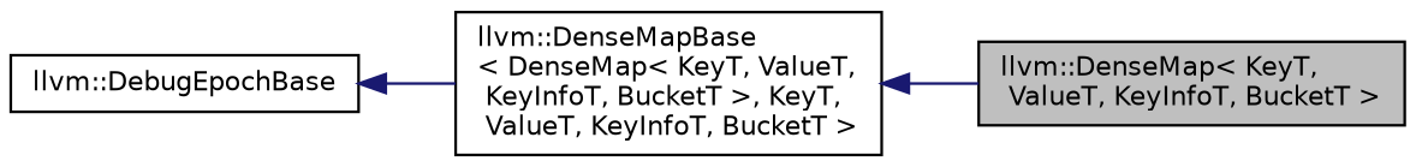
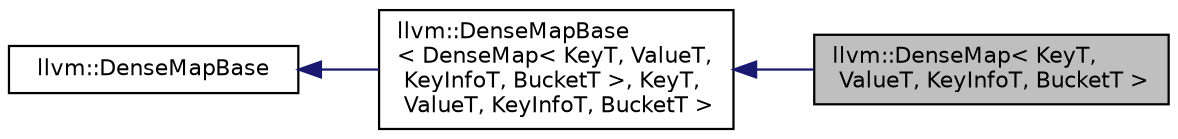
  digraph {
    rankdir=LR
    node [color=black fillcolor=white fontname=Helvetica fontsize=10 shape=record style=filled]
    edge [color=midnightblue dir=back fontname=Helvetica fontsize=10 labelfontname=Helvetica labelfontsize=10 style=solid]
    n1 [fillcolor=grey75 fontcolor=black height=0.2 label="llvm::DenseMap\< KeyT,\l ValueT, KeyInfoT, BucketT \>" width=0.4]
    n2 [height=0.2 label="llvm::DenseMapBase\l\< DenseMap\< KeyT, ValueT,\l KeyInfoT, BucketT \>, KeyT,\l ValueT, KeyInfoT, BucketT \>" width=0.4]
-   n3 [height=0.2 label="llvm::DebugEpochBase" width=0.4]
+   n3 [height=0.2 label="llvm::DenseMapBase" width=0.4]
    n2 -> n1
    n3 -> n2
  }
